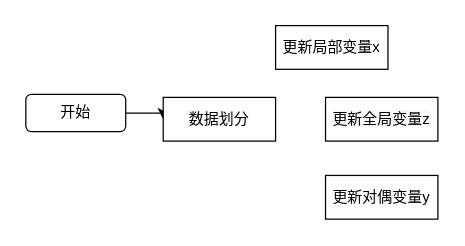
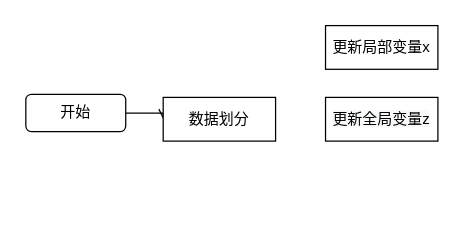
  <mxCell id="0" />
  <mxCell id="1" parent="0" />
- <mxCell id="2" style="edgeStyle=orthogonalEdgeStyle;rounded=0;orthogonalLoop=1;jettySize=auto;html=1;exitX=1;exitY=0.5;exitDx=0;exitDy=0;entryX=0;entryY=0.5;entryDx=0;entryDy=0;" edge="1" parent="1" source="3" target="4"><mxGeometry relative="1" as="geometry" /></mxCell>
+ <mxCell id="2" style="edgeStyle=orthogonalEdgeStyle;rounded=0;orthogonalLoop=1;jettySize=auto;html=1;exitX=1;exitY=0.5;exitDx=0;exitDy=0;entryX=0;entryY=0.5;entryDx=0;entryDy=0;endArrow=open;" edge="1" parent="1" source="3" target="4"><mxGeometry relative="1" as="geometry" /></mxCell>
  <mxCell id="3" value="开始" style="rounded=1;whiteSpace=wrap;html=1;strokeColor=#000000;" vertex="1" parent="1"><mxGeometry x="20" y="75" width="80" height="30" as="geometry" /></mxCell>
  <mxCell id="4" value="数据划分" style="rounded=0;whiteSpace=wrap;html=1;strokeColor=#000000;" vertex="1" parent="1"><mxGeometry x="130" y="77.5" width="90" height="35" as="geometry" /></mxCell>
  <mxCell id="5" value="&lt;span style=&quot;color: rgb(0 , 0 , 0) ; font-family: &amp;#34;helvetica&amp;#34; ; font-size: 12px ; font-style: normal ; font-weight: 400 ; letter-spacing: normal ; text-align: center ; text-indent: 0px ; text-transform: none ; word-spacing: 0px ; background-color: rgb(248 , 249 , 250) ; display: inline ; float: none&quot;&gt;更新全局变量z&lt;/span&gt;" style="rounded=0;whiteSpace=wrap;html=1;strokeColor=#000000;" vertex="1" parent="1"><mxGeometry x="260" y="77.5" width="90" height="35" as="geometry" /></mxCell>
- <mxCell id="6" value="更新局部变量x" style="rounded=0;whiteSpace=wrap;html=1;strokeColor=#000000;sketch=0;fillColor=#FFFFFF;" vertex="1" parent="1"><mxGeometry x="220" y="20" width="90" height="35" as="geometry" /></mxCell>
- <mxCell id="7" value="&lt;span&gt;更新对偶变量y&lt;/span&gt;" style="rounded=0;whiteSpace=wrap;html=1;strokeColor=#000000;" vertex="1" parent="1"><mxGeometry x="260" y="140" width="90" height="35" as="geometry" /></mxCell>
+ <mxCell id="6" value="更新局部变量x" style="rounded=0;whiteSpace=wrap;html=1;strokeColor=#000000;sketch=0;fillColor=#FFFFFF;" vertex="1" parent="1"><mxGeometry x="260" y="20" width="90" height="35" as="geometry" /></mxCell>
